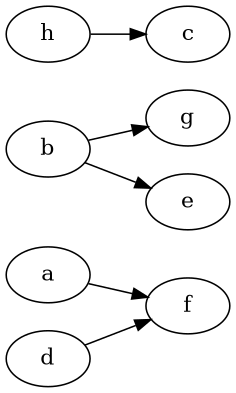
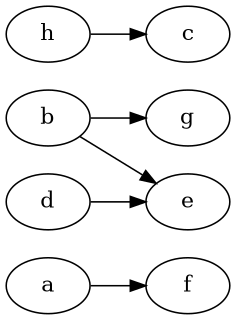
  digraph {
    rankdir=LR
    a
    f
    b
    g
    e
    h
    c
    d
    a -> f
    b -> g
    b -> e
    h -> c
-   d -> f
+   d -> e
  }
